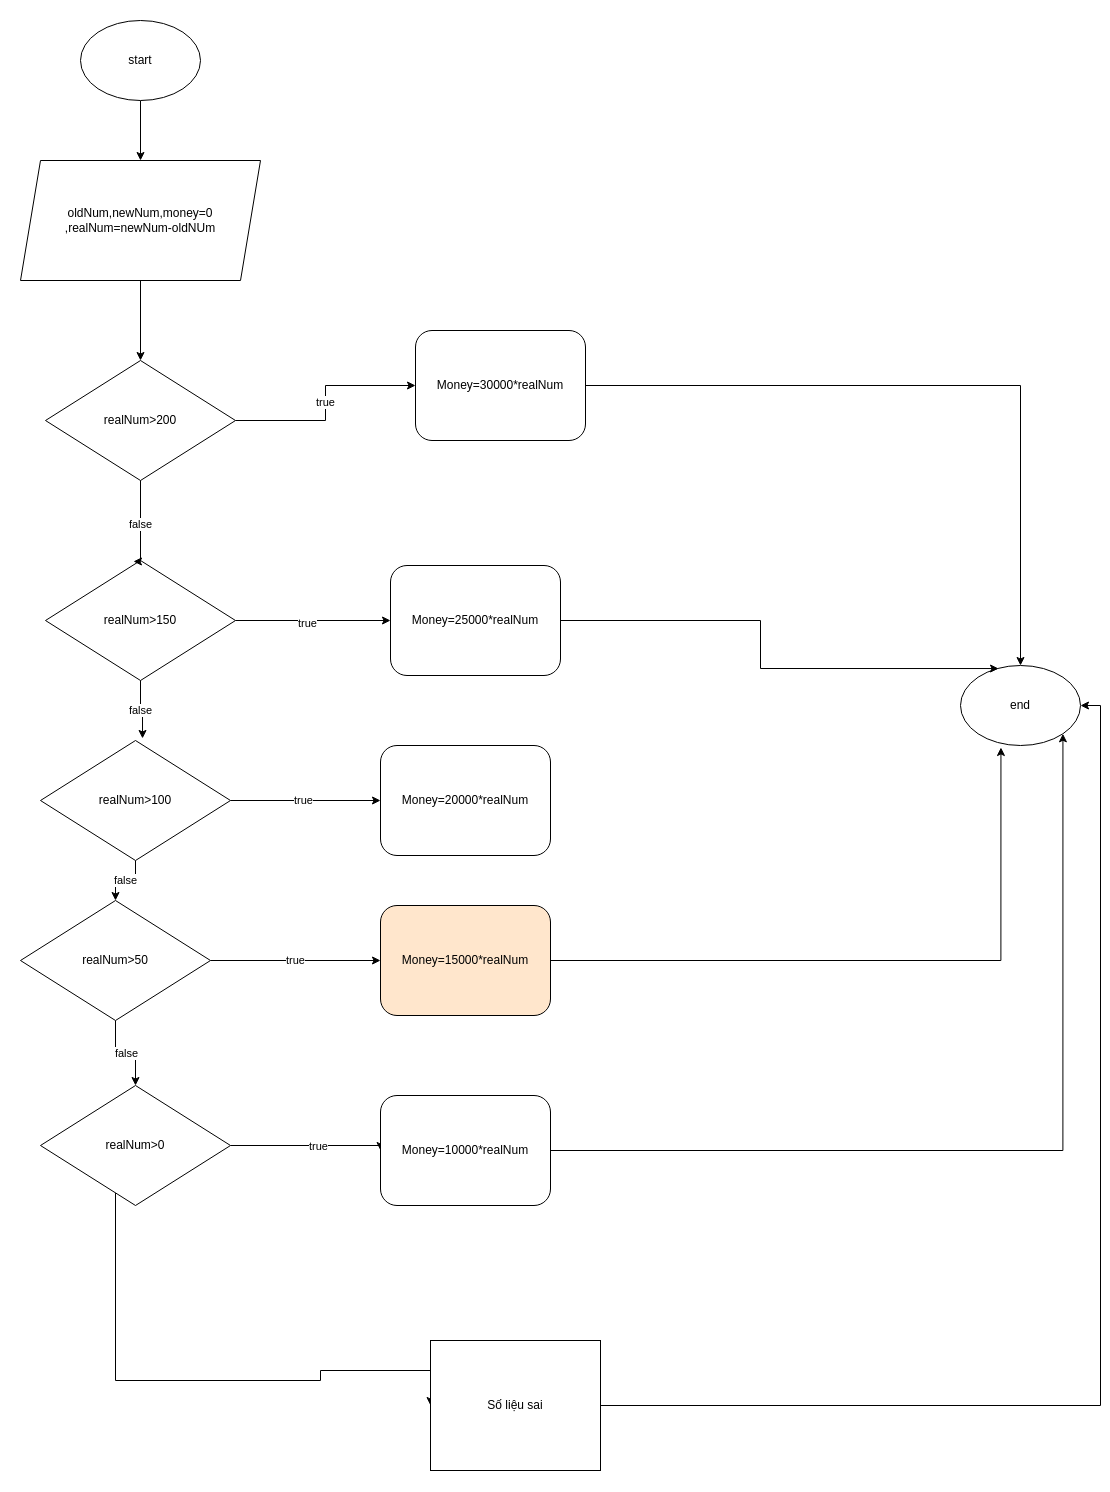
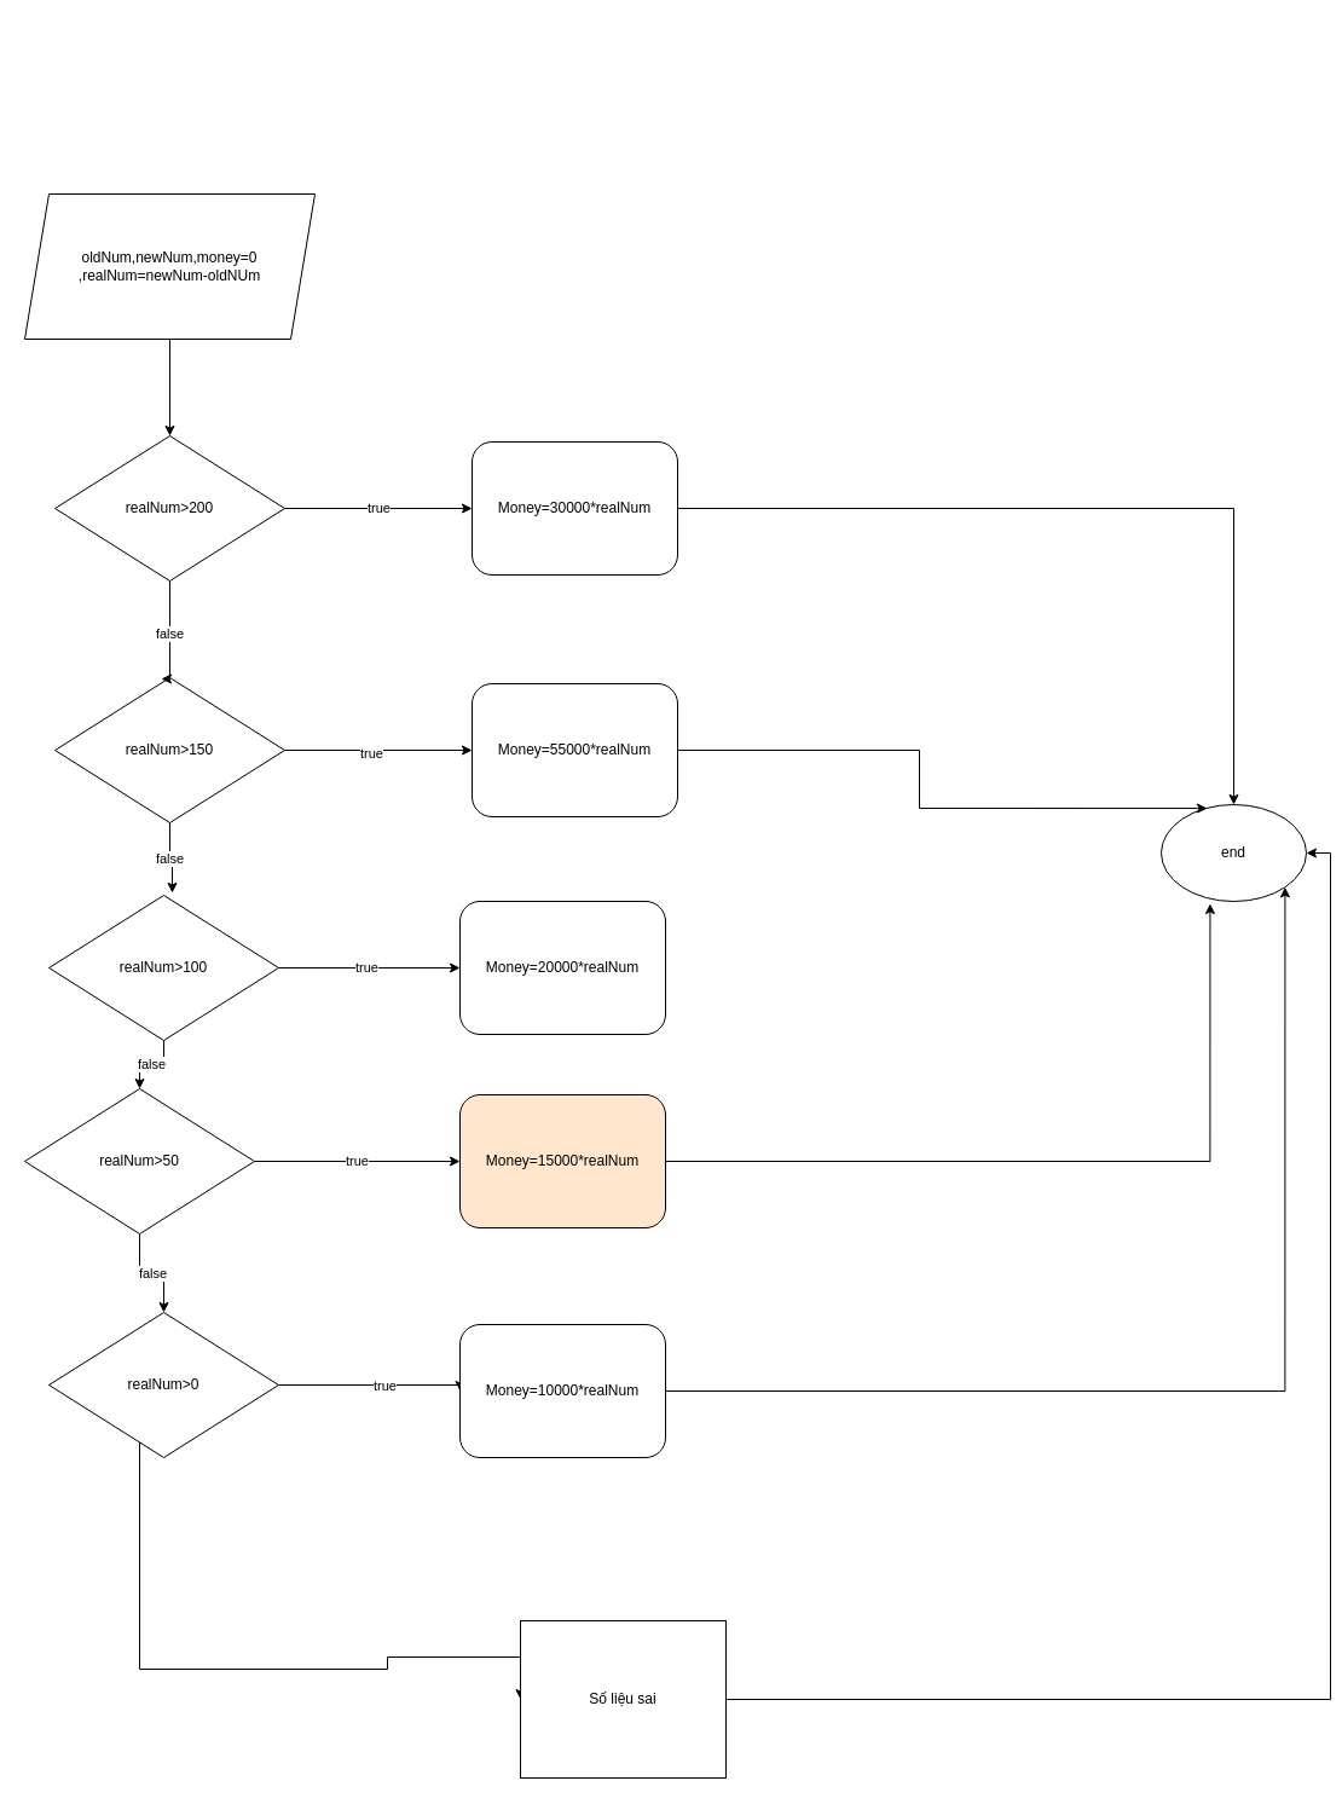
  <mxCell id="0" />
  <mxCell id="1" parent="0" />
- <mxCell id="2" style="edgeStyle=orthogonalEdgeStyle;rounded=0;orthogonalLoop=1;jettySize=auto;html=1;entryX=0.5;entryY=0;entryDx=0;entryDy=0;" parent="1" source="3" target="5" edge="1"><mxGeometry relative="1" as="geometry" /></mxCell>
- <mxCell id="3" value="start" style="ellipse;whiteSpace=wrap;html=1;" parent="1" vertex="1"><mxGeometry x="80" y="20" width="120" height="80" as="geometry" /></mxCell>
  <mxCell id="4" style="edgeStyle=orthogonalEdgeStyle;rounded=0;orthogonalLoop=1;jettySize=auto;html=1;entryX=0.5;entryY=0;entryDx=0;entryDy=0;" parent="1" source="5" target="7" edge="1"><mxGeometry relative="1" as="geometry" /></mxCell>
  <mxCell id="5" value="&lt;div&gt;oldNum,newNum,money=0&lt;/div&gt;&lt;div&gt;,realNum=newNum-oldNUm&lt;/div&gt;" style="shape=parallelogram;perimeter=parallelogramPerimeter;whiteSpace=wrap;html=1;fixedSize=1;" parent="1" vertex="1"><mxGeometry x="20" y="160" width="240" height="120" as="geometry" /></mxCell>
  <mxCell id="6" value="true" style="edgeStyle=orthogonalEdgeStyle;rounded=0;orthogonalLoop=1;jettySize=auto;html=1;entryX=0;entryY=0.5;entryDx=0;entryDy=0;" parent="1" source="7" target="9" edge="1"><mxGeometry relative="1" as="geometry" /></mxCell>
  <mxCell id="7" value="realNum&amp;gt;200" style="rhombus;whiteSpace=wrap;html=1;" parent="1" vertex="1"><mxGeometry x="45" y="360" width="190" height="120" as="geometry" /></mxCell>
  <mxCell id="8" style="edgeStyle=orthogonalEdgeStyle;rounded=0;orthogonalLoop=1;jettySize=auto;html=1;" parent="1" source="9" target="32" edge="1"><mxGeometry relative="1" as="geometry" /></mxCell>
- <mxCell id="9" value="Money=30000*realNum" style="rounded=1;whiteSpace=wrap;html=1;" parent="1" vertex="1"><mxGeometry x="415" y="330" width="170" height="110" as="geometry" /></mxCell>
+ <mxCell id="9" value="Money=30000*realNum" style="rounded=1;whiteSpace=wrap;html=1;" parent="1" vertex="1"><mxGeometry x="390" y="365" width="170" height="110" as="geometry" /></mxCell>
  <mxCell id="10" style="edgeStyle=orthogonalEdgeStyle;rounded=0;orthogonalLoop=1;jettySize=auto;html=1;entryX=0;entryY=0.5;entryDx=0;entryDy=0;" parent="1" source="12" target="13" edge="1"><mxGeometry relative="1" as="geometry" /></mxCell>
  <mxCell id="11" value="true" style="edgeLabel;html=1;align=center;verticalAlign=middle;resizable=0;points=[];" parent="10" vertex="1" connectable="0"><mxGeometry x="-0.082" y="-2" relative="1" as="geometry"><mxPoint as="offset" /></mxGeometry></mxCell>
  <mxCell id="12" value="realNum&amp;gt;150" style="rhombus;whiteSpace=wrap;html=1;" parent="1" vertex="1"><mxGeometry x="45" y="560" width="190" height="120" as="geometry" /></mxCell>
- <mxCell id="13" value="Money=25000*realNum" style="rounded=1;whiteSpace=wrap;html=1;" parent="1" vertex="1"><mxGeometry x="390" y="565" width="170" height="110" as="geometry" /></mxCell>
+ <mxCell id="13" value="Money=55000*realNum" style="rounded=1;whiteSpace=wrap;html=1;" parent="1" vertex="1"><mxGeometry x="390" y="565" width="170" height="110" as="geometry" /></mxCell>
  <mxCell id="14" style="edgeStyle=orthogonalEdgeStyle;rounded=0;orthogonalLoop=1;jettySize=auto;html=1;entryX=0;entryY=0.5;entryDx=0;entryDy=0;" parent="1" source="17" target="18" edge="1"><mxGeometry relative="1" as="geometry" /></mxCell>
  <mxCell id="15" value="true" style="edgeLabel;html=1;align=center;verticalAlign=middle;resizable=0;points=[];" parent="14" vertex="1" connectable="0"><mxGeometry x="-0.035" y="1" relative="1" as="geometry"><mxPoint as="offset" /></mxGeometry></mxCell>
  <mxCell id="16" value="false" style="edgeStyle=orthogonalEdgeStyle;rounded=0;orthogonalLoop=1;jettySize=auto;html=1;entryX=0.5;entryY=0;entryDx=0;entryDy=0;" parent="1" source="17" target="22" edge="1"><mxGeometry relative="1" as="geometry" /></mxCell>
  <mxCell id="17" value="realNum&amp;gt;100" style="rhombus;whiteSpace=wrap;html=1;" parent="1" vertex="1"><mxGeometry x="40" y="740" width="190" height="120" as="geometry" /></mxCell>
  <mxCell id="18" value="Money=20000*realNum" style="rounded=1;whiteSpace=wrap;html=1;" parent="1" vertex="1"><mxGeometry x="380" y="745" width="170" height="110" as="geometry" /></mxCell>
  <mxCell id="19" style="edgeStyle=orthogonalEdgeStyle;rounded=0;orthogonalLoop=1;jettySize=auto;html=1;entryX=0;entryY=0.5;entryDx=0;entryDy=0;" parent="1" source="22" target="23" edge="1"><mxGeometry relative="1" as="geometry" /></mxCell>
  <mxCell id="20" value="true" style="edgeLabel;html=1;align=center;verticalAlign=middle;resizable=0;points=[];" parent="19" vertex="1" connectable="0"><mxGeometry x="-0.012" y="1" relative="1" as="geometry"><mxPoint as="offset" /></mxGeometry></mxCell>
  <mxCell id="21" value="false" style="edgeStyle=orthogonalEdgeStyle;rounded=0;orthogonalLoop=1;jettySize=auto;html=1;entryX=0.5;entryY=0;entryDx=0;entryDy=0;" parent="1" source="22" target="27" edge="1"><mxGeometry relative="1" as="geometry" /></mxCell>
  <mxCell id="22" value="realNum&amp;gt;50" style="rhombus;whiteSpace=wrap;html=1;" parent="1" vertex="1"><mxGeometry x="20" y="900" width="190" height="120" as="geometry" /></mxCell>
  <mxCell id="23" value="Money=15000*realNum" style="rounded=1;whiteSpace=wrap;html=1;fillColor=#ffe6cc;" parent="1" vertex="1"><mxGeometry x="380" y="905" width="170" height="110" as="geometry" /></mxCell>
  <mxCell id="24" style="edgeStyle=orthogonalEdgeStyle;rounded=0;orthogonalLoop=1;jettySize=auto;html=1;entryX=0;entryY=0.5;entryDx=0;entryDy=0;" parent="1" source="27" target="29" edge="1"><mxGeometry relative="1" as="geometry"><Array as="points"><mxPoint x="380" y="1145" /></Array></mxGeometry></mxCell>
  <mxCell id="25" value="true" style="edgeLabel;html=1;align=center;verticalAlign=middle;resizable=0;points=[];" parent="24" vertex="1" connectable="0"><mxGeometry x="0.118" relative="1" as="geometry"><mxPoint as="offset" /></mxGeometry></mxCell>
  <mxCell id="26" style="edgeStyle=orthogonalEdgeStyle;rounded=0;orthogonalLoop=1;jettySize=auto;html=1;entryX=0;entryY=0.5;entryDx=0;entryDy=0;" parent="1" source="27" target="36" edge="1"><mxGeometry relative="1" as="geometry"><Array as="points"><mxPoint x="115" y="1380" /><mxPoint x="320" y="1380" /><mxPoint x="320" y="1370" /></Array></mxGeometry></mxCell>
  <mxCell id="27" value="realNum&amp;gt;0" style="rhombus;whiteSpace=wrap;html=1;" parent="1" vertex="1"><mxGeometry x="40" y="1085" width="190" height="120" as="geometry" /></mxCell>
  <mxCell id="28" style="edgeStyle=orthogonalEdgeStyle;rounded=0;orthogonalLoop=1;jettySize=auto;html=1;entryX=1;entryY=1;entryDx=0;entryDy=0;" parent="1" source="29" target="32" edge="1"><mxGeometry relative="1" as="geometry" /></mxCell>
  <mxCell id="29" value="Money=10000*realNum" style="rounded=1;whiteSpace=wrap;html=1;" parent="1" vertex="1"><mxGeometry x="380" y="1095" width="170" height="110" as="geometry" /></mxCell>
  <mxCell id="30" value="false" style="edgeStyle=orthogonalEdgeStyle;rounded=0;orthogonalLoop=1;jettySize=auto;html=1;entryX=0.463;entryY=0.008;entryDx=0;entryDy=0;entryPerimeter=0;" parent="1" source="7" target="12" edge="1"><mxGeometry relative="1" as="geometry"><Array as="points"><mxPoint x="140" y="561" /></Array></mxGeometry></mxCell>
  <mxCell id="31" value="false" style="edgeStyle=orthogonalEdgeStyle;rounded=0;orthogonalLoop=1;jettySize=auto;html=1;entryX=0.537;entryY=-0.017;entryDx=0;entryDy=0;entryPerimeter=0;" parent="1" source="12" target="17" edge="1"><mxGeometry relative="1" as="geometry" /></mxCell>
  <mxCell id="32" value="end" style="ellipse;whiteSpace=wrap;html=1;" parent="1" vertex="1"><mxGeometry x="960" y="665" width="120" height="80" as="geometry" /></mxCell>
  <mxCell id="33" style="edgeStyle=orthogonalEdgeStyle;rounded=0;orthogonalLoop=1;jettySize=auto;html=1;entryX=0.317;entryY=0.038;entryDx=0;entryDy=0;entryPerimeter=0;" parent="1" source="13" target="32" edge="1"><mxGeometry relative="1" as="geometry" /></mxCell>
  <mxCell id="34" style="edgeStyle=orthogonalEdgeStyle;rounded=0;orthogonalLoop=1;jettySize=auto;html=1;entryX=0.337;entryY=1.025;entryDx=0;entryDy=0;entryPerimeter=0;" parent="1" source="23" target="32" edge="1"><mxGeometry relative="1" as="geometry" /></mxCell>
  <mxCell id="35" style="edgeStyle=orthogonalEdgeStyle;rounded=0;orthogonalLoop=1;jettySize=auto;html=1;entryX=1;entryY=0.5;entryDx=0;entryDy=0;" parent="1" source="36" target="32" edge="1"><mxGeometry relative="1" as="geometry" /></mxCell>
  <mxCell id="36" value="Số liệu sai" style="rounded=0;whiteSpace=wrap;html=1;" parent="1" vertex="1"><mxGeometry x="430" y="1340" width="170" height="130" as="geometry" /></mxCell>
